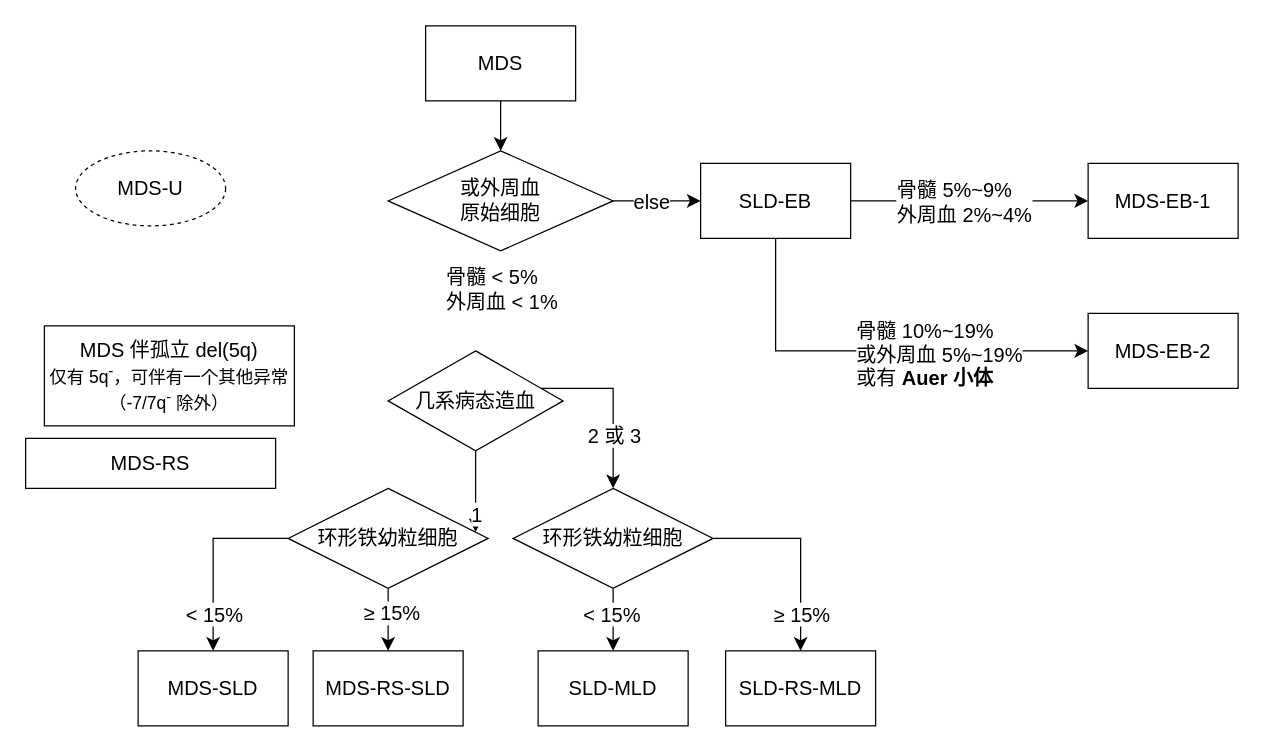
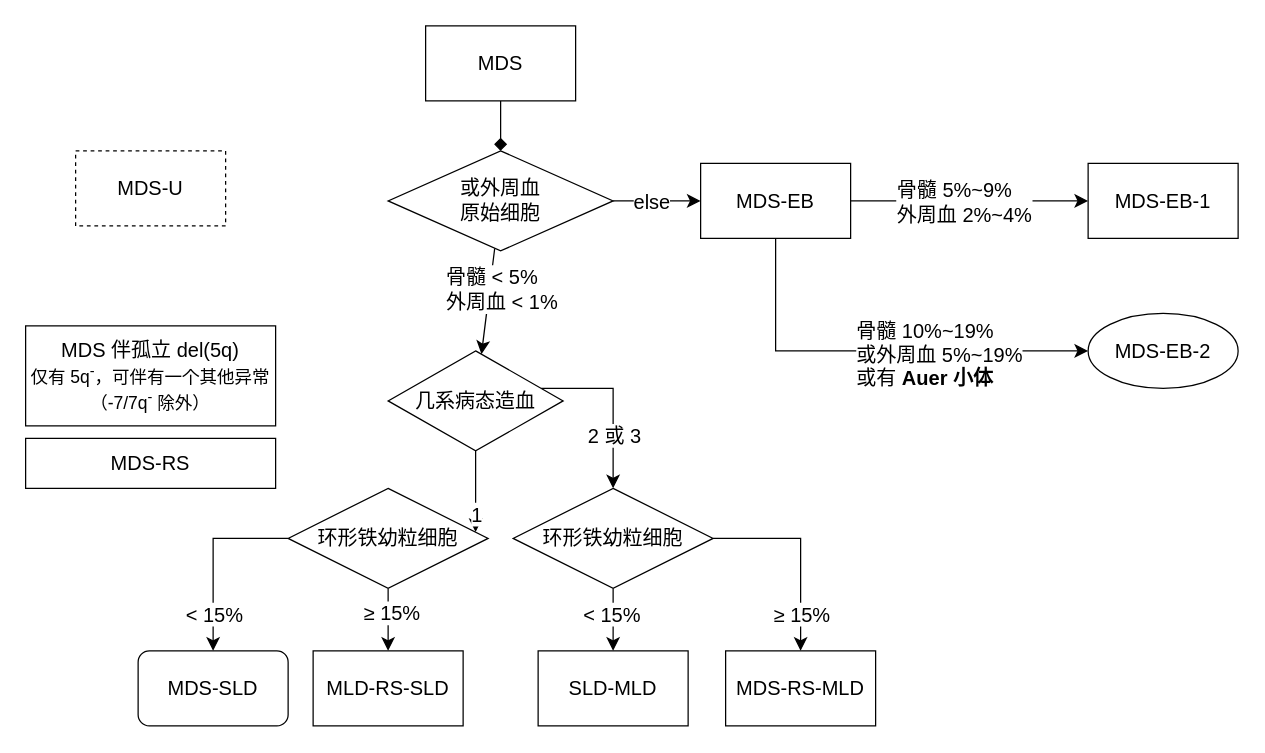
  <mxCell id="0" />
  <mxCell id="1" parent="0" />
- <mxCell id="2" value="" style="edgeStyle=none;curved=1;rounded=0;orthogonalLoop=1;jettySize=auto;html=1;fontSize=12;startSize=8;endSize=8;" parent="1" source="3" target="9" edge="1"><mxGeometry relative="1" as="geometry" /></mxCell>
+ <mxCell id="2" value="" style="edgeStyle=none;curved=1;rounded=0;orthogonalLoop=1;jettySize=auto;html=1;fontSize=12;startSize=8;endSize=8;endArrow=diamond;" parent="1" source="3" target="9" edge="1"><mxGeometry relative="1" as="geometry" /></mxCell>
  <mxCell id="3" value="MDS" style="rounded=0;whiteSpace=wrap;html=1;fontSize=16;" parent="1" vertex="1"><mxGeometry x="340" y="20" width="120" height="60" as="geometry" /></mxCell>
  <mxCell id="4" value="" style="edgeStyle=none;curved=1;rounded=0;orthogonalLoop=1;jettySize=auto;html=1;fontSize=12;startSize=8;endSize=8;" parent="1" source="14" target="10" edge="1"><mxGeometry relative="1" as="geometry"><mxPoint x="1380" y="249.22" as="sourcePoint" /></mxGeometry></mxCell>
  <mxCell id="5" value="&lt;div style=&quot;text-align: left;&quot;&gt;骨髓 5%~9%&lt;/div&gt;&lt;div style=&quot;text-align: left;&quot;&gt;外周血 2%~4%&lt;/div&gt;" style="edgeLabel;html=1;align=center;verticalAlign=middle;resizable=0;points=[];fontSize=16;" parent="4" vertex="1" connectable="0"><mxGeometry x="0.072" relative="1" as="geometry"><mxPoint x="-12" as="offset" /></mxGeometry></mxCell>
  <mxCell id="6" value="" style="edgeStyle=none;curved=1;rounded=0;orthogonalLoop=1;jettySize=auto;html=1;fontSize=12;startSize=8;endSize=8;" parent="1" source="9" target="14" edge="1"><mxGeometry relative="1" as="geometry" /></mxCell>
  <mxCell id="7" value="else" style="edgeLabel;html=1;align=center;verticalAlign=middle;resizable=0;points=[];fontSize=16;" parent="6" vertex="1" connectable="0"><mxGeometry x="-0.227" relative="1" as="geometry"><mxPoint x="3" as="offset" /></mxGeometry></mxCell>
+ <mxCell id="8" style="edgeStyle=none;curved=1;rounded=0;orthogonalLoop=1;jettySize=auto;html=1;fontSize=12;startSize=8;endSize=8;" parent="1" source="9" target="19" edge="1"><mxGeometry relative="1" as="geometry" /></mxCell>
  <mxCell id="9" value="或外周血&lt;br&gt;原始细胞" style="rhombus;whiteSpace=wrap;html=1;fontSize=16;rounded=0;" parent="1" vertex="1"><mxGeometry x="310" width="180" height="80" as="geometry" y="120" /></mxCell>
  <mxCell id="10" value="MDS-EB-1" style="whiteSpace=wrap;html=1;fontSize=16;rounded=0;" parent="1" vertex="1"><mxGeometry x="870" y="130" width="120" height="60" as="geometry" /></mxCell>
- <mxCell id="11" value="MDS-EB-2" style="whiteSpace=wrap;html=1;fontSize=16;rounded=0;" parent="1" vertex="1"><mxGeometry x="870" y="250" width="120" height="60" as="geometry" /></mxCell>
+ <mxCell id="11" value="MDS-EB-2" style="ellipse;whiteSpace=wrap;html=1;fontSize=16;" parent="1" vertex="1"><mxGeometry x="870" y="250" width="120" height="60" as="geometry" /></mxCell>
  <mxCell id="12" style="edgeStyle=orthogonalEdgeStyle;rounded=0;orthogonalLoop=1;jettySize=auto;html=1;fontSize=12;startSize=8;endSize=8;" edge="1" parent="1" source="14" target="11"><mxGeometry relative="1" as="geometry"><Array as="points"><mxPoint x="620" y="280" /></Array></mxGeometry></mxCell>
  <mxCell id="13" value="&lt;div style=&quot;border-color: var(--border-color); text-align: left;&quot;&gt;骨髓 10%~19%&lt;/div&gt;&lt;div style=&quot;border-color: var(--border-color); text-align: left;&quot;&gt;或外周血 5%~19%&lt;/div&gt;&lt;div style=&quot;border-color: var(--border-color); text-align: left;&quot;&gt;或有&lt;b style=&quot;border-color: var(--border-color);&quot;&gt;&amp;nbsp;Auer 小体&lt;/b&gt;&lt;/div&gt;" style="edgeLabel;html=1;align=center;verticalAlign=middle;resizable=0;points=[];fontSize=16;" vertex="1" connectable="0" parent="12"><mxGeometry x="0.241" y="-2" relative="1" as="geometry"><mxPoint x="9" as="offset" /></mxGeometry></mxCell>
- <mxCell id="14" value="SLD-EB&lt;br&gt;" style="whiteSpace=wrap;html=1;fontSize=16;rounded=0;" parent="1" vertex="1"><mxGeometry x="560" y="130" width="120" height="60" as="geometry" /></mxCell>
+ <mxCell id="14" value="MDS-EB&lt;br&gt;" style="whiteSpace=wrap;html=1;fontSize=16;rounded=0;" parent="1" vertex="1"><mxGeometry x="560" y="130" width="120" height="60" as="geometry" /></mxCell>
  <mxCell id="15" style="edgeStyle=orthogonalEdgeStyle;rounded=0;orthogonalLoop=1;jettySize=auto;html=1;fontSize=12;startSize=8;endSize=8;" parent="1" source="19" target="34" edge="1"><mxGeometry relative="1" as="geometry"><Array as="points"><mxPoint x="490" y="310" /></Array></mxGeometry></mxCell>
  <mxCell id="16" value="2 或 3" style="edgeLabel;html=1;align=center;verticalAlign=middle;resizable=0;points=[];fontSize=16;" parent="15" vertex="1" connectable="0"><mxGeometry x="0.28" y="-2" relative="1" as="geometry"><mxPoint x="2" y="7" as="offset" /></mxGeometry></mxCell>
  <mxCell id="17" style="edgeStyle=orthogonalEdgeStyle;rounded=0;orthogonalLoop=1;jettySize=auto;html=1;fontSize=12;startSize=8;endSize=8;" parent="1" source="19" target="26" edge="1"><mxGeometry relative="1" as="geometry"><Array as="points"><mxPoint x="310" y="310" /></Array></mxGeometry></mxCell>
  <mxCell id="18" value="1" style="edgeLabel;html=1;align=center;verticalAlign=middle;resizable=0;points=[];fontSize=16;" parent="17" vertex="1" connectable="0"><mxGeometry x="0.234" y="2" relative="1" as="geometry"><mxPoint x="-2" y="10" as="offset" /></mxGeometry></mxCell>
  <mxCell id="19" value="几系病态造血" style="rhombus;whiteSpace=wrap;html=1;fontSize=16;" parent="1" vertex="1"><mxGeometry x="310" y="280" width="140" height="80" as="geometry" /></mxCell>
- <mxCell id="20" value="MDS-SLD" style="whiteSpace=wrap;html=1;fontSize=16;" parent="1" vertex="1"><mxGeometry x="110" y="520" width="120" height="60" as="geometry" /></mxCell>
+ <mxCell id="20" value="MDS-SLD" style="whiteSpace=wrap;html=1;fontSize=16;rounded=1;" parent="1" vertex="1"><mxGeometry x="110" y="520" width="120" height="60" as="geometry" /></mxCell>
  <mxCell id="21" value="SLD-MLD" style="whiteSpace=wrap;html=1;fontSize=16;" parent="1" vertex="1"><mxGeometry x="430" y="520" width="120" height="60" as="geometry" /></mxCell>
  <mxCell id="22" style="edgeStyle=none;curved=1;rounded=0;orthogonalLoop=1;jettySize=auto;html=1;fontSize=12;startSize=8;endSize=8;" parent="1" source="26" target="27" edge="1"><mxGeometry relative="1" as="geometry" /></mxCell>
  <mxCell id="23" value="≥ 15%" style="edgeLabel;html=1;align=center;verticalAlign=middle;resizable=0;points=[];fontSize=16;" parent="22" vertex="1" connectable="0"><mxGeometry x="-0.227" y="2" relative="1" as="geometry"><mxPoint as="offset" /></mxGeometry></mxCell>
  <mxCell id="24" style="edgeStyle=orthogonalEdgeStyle;rounded=0;orthogonalLoop=1;jettySize=auto;html=1;fontSize=12;startSize=8;endSize=8;" parent="1" source="26" target="20" edge="1"><mxGeometry relative="1" as="geometry"><Array as="points"><mxPoint x="170" y="430" /></Array></mxGeometry></mxCell>
  <mxCell id="25" value="&amp;lt; 15%" style="edgeLabel;html=1;align=center;verticalAlign=middle;resizable=0;points=[];fontSize=16;" parent="24" vertex="1" connectable="0"><mxGeometry x="0.582" y="-2" relative="1" as="geometry"><mxPoint x="2" y="1" as="offset" /></mxGeometry></mxCell>
  <mxCell id="26" value="环形铁幼粒细胞" style="rhombus;whiteSpace=wrap;html=1;fontSize=16;rounded=0;" parent="1" vertex="1"><mxGeometry x="230" y="390" width="160" height="80" as="geometry" /></mxCell>
- <mxCell id="27" value="MDS-RS-SLD" style="whiteSpace=wrap;html=1;fontSize=16;" parent="1" vertex="1"><mxGeometry x="250" y="520" width="120" height="60" as="geometry" /></mxCell>
- <mxCell id="28" value="SLD-RS-MLD" style="whiteSpace=wrap;html=1;fontSize=16;" parent="1" vertex="1"><mxGeometry x="580" y="520" width="120" height="60" as="geometry" /></mxCell>
+ <mxCell id="27" value="MLD-RS-SLD" style="whiteSpace=wrap;html=1;fontSize=16;" parent="1" vertex="1"><mxGeometry x="250" y="520" width="120" height="60" as="geometry" /></mxCell>
+ <mxCell id="28" value="MDS-RS-MLD" style="whiteSpace=wrap;html=1;fontSize=16;" parent="1" vertex="1"><mxGeometry x="580" y="520" width="120" height="60" as="geometry" /></mxCell>
  <mxCell id="29" value="&lt;div style=&quot;border-color: var(--border-color); text-align: left;&quot;&gt;骨髓 &amp;lt; 5%&lt;/div&gt;&lt;div style=&quot;border-color: var(--border-color); text-align: left;&quot;&gt;外周血 &amp;lt; 1%&lt;/div&gt;" style="edgeLabel;html=1;align=center;verticalAlign=middle;resizable=0;points=[];fontSize=16;" parent="1" vertex="1" connectable="0"><mxGeometry x="400" y="230" as="geometry" /></mxCell>
  <mxCell id="30" style="edgeStyle=none;curved=1;rounded=0;orthogonalLoop=1;jettySize=auto;html=1;fontSize=12;startSize=8;endSize=8;" parent="1" source="34" target="21" edge="1"><mxGeometry relative="1" as="geometry" /></mxCell>
  <mxCell id="31" value="&amp;lt; 15%" style="edgeLabel;html=1;align=center;verticalAlign=middle;resizable=0;points=[];fontSize=16;" parent="30" vertex="1" connectable="0"><mxGeometry x="-0.187" y="-2" relative="1" as="geometry"><mxPoint as="offset" /></mxGeometry></mxCell>
  <mxCell id="32" style="edgeStyle=orthogonalEdgeStyle;rounded=0;orthogonalLoop=1;jettySize=auto;html=1;fontSize=12;startSize=8;endSize=8;" parent="1" source="34" target="28" edge="1"><mxGeometry relative="1" as="geometry" /></mxCell>
  <mxCell id="33" value="≥ 15%" style="edgeLabel;html=1;align=center;verticalAlign=middle;resizable=0;points=[];fontSize=16;" parent="32" vertex="1" connectable="0"><mxGeometry x="0.566" y="3" relative="1" as="geometry"><mxPoint x="-3" y="5" as="offset" /></mxGeometry></mxCell>
  <mxCell id="34" value="环形铁幼粒细胞" style="rhombus;whiteSpace=wrap;html=1;fontSize=16;rounded=0;" parent="1" vertex="1"><mxGeometry x="410" y="390" width="160" height="80" as="geometry" /></mxCell>
- <mxCell id="35" value="MDS-U" style="ellipse;whiteSpace=wrap;html=1;fontSize=16;dashed=1;" parent="1" vertex="1"><mxGeometry x="60" width="120" height="60" as="geometry" y="120" /></mxCell>
+ <mxCell id="35" value="MDS-U" style="rounded=0;whiteSpace=wrap;html=1;fontSize=16;dashed=1;" parent="1" vertex="1"><mxGeometry x="60" width="120" height="60" as="geometry" y="120" /></mxCell>
  <mxCell id="36" value="MDS-RS" style="rounded=0;whiteSpace=wrap;html=1;fontSize=16;" parent="1" vertex="1"><mxGeometry x="20" y="350" width="200" height="40" as="geometry" /></mxCell>
- <mxCell id="37" value="MDS 伴孤立 del(5q)&lt;br style=&quot;font-size: 15px;&quot;&gt;&lt;font style=&quot;font-size: 14px;&quot;&gt;仅有 5q&lt;sup&gt;-&lt;/sup&gt;，可伴有一个其他异常（-7/7q&lt;sup&gt;-&lt;/sup&gt;&amp;nbsp;除外）&lt;/font&gt;" style="rounded=0;whiteSpace=wrap;html=1;fontSize=16;align=center;" parent="1" vertex="1"><mxGeometry x="35" y="260" width="200" height="80" as="geometry" /></mxCell>
+ <mxCell id="37" value="MDS 伴孤立 del(5q)&lt;br style=&quot;font-size: 15px;&quot;&gt;&lt;font style=&quot;font-size: 14px;&quot;&gt;仅有 5q&lt;sup&gt;-&lt;/sup&gt;，可伴有一个其他异常（-7/7q&lt;sup&gt;-&lt;/sup&gt;&amp;nbsp;除外）&lt;/font&gt;" style="rounded=0;whiteSpace=wrap;html=1;fontSize=16;align=center;" parent="1" vertex="1"><mxGeometry x="20" y="260" width="200" height="80" as="geometry" /></mxCell>
